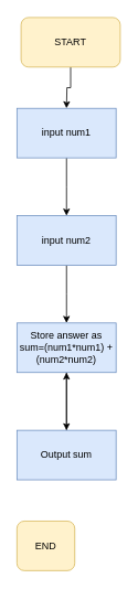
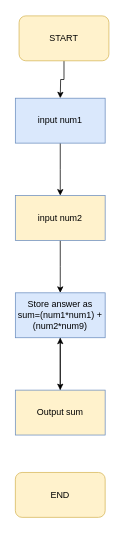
  <mxCell id="0" />
  <mxCell id="1" parent="0" />
  <mxCell id="2" style="edgeStyle=orthogonalEdgeStyle;rounded=0;orthogonalLoop=1;jettySize=auto;html=1;" parent="1" source="3" edge="1"><mxGeometry relative="1" as="geometry"><mxPoint x="80" y="130" as="targetPoint" /></mxGeometry></mxCell>
  <mxCell id="3" value="START" style="rounded=1;whiteSpace=wrap;html=1;fillColor=#fff2cc;strokeColor=#d6b656;" parent="1" vertex="1"><mxGeometry x="25" y="20" width="120" height="60" as="geometry" /></mxCell>
  <mxCell id="4" style="edgeStyle=orthogonalEdgeStyle;rounded=0;orthogonalLoop=1;jettySize=auto;html=1;" parent="1" source="5" edge="1"><mxGeometry relative="1" as="geometry"><mxPoint x="80" y="260" as="targetPoint" /></mxGeometry></mxCell>
  <mxCell id="5" value="input num1" style="rounded=0;whiteSpace=wrap;html=1;fillColor=#dae8fc;strokeColor=#6c8ebf;" parent="1" vertex="1"><mxGeometry x="20" y="130" width="120" height="60" as="geometry" /></mxCell>
  <mxCell id="6" style="edgeStyle=orthogonalEdgeStyle;rounded=0;orthogonalLoop=1;jettySize=auto;html=1;" parent="1" source="7" edge="1"><mxGeometry relative="1" as="geometry"><mxPoint x="80" y="390" as="targetPoint" /></mxGeometry></mxCell>
- <mxCell id="7" value="input num2" style="rounded=0;whiteSpace=wrap;html=1;fillColor=#dae8fc;strokeColor=#6c8ebf;" parent="1" vertex="1"><mxGeometry x="20" y="260" width="120" height="60" as="geometry" /></mxCell>
+ <mxCell id="7" value="input num2" style="rounded=0;whiteSpace=wrap;html=1;fillColor=#fff2cc;strokeColor=#6c8ebf;" parent="1" vertex="1"><mxGeometry x="20" y="260" width="120" height="60" as="geometry" /></mxCell>
  <mxCell id="8" style="edgeStyle=orthogonalEdgeStyle;rounded=0;orthogonalLoop=1;jettySize=auto;html=1;" parent="1" source="9" edge="1"><mxGeometry relative="1" as="geometry"><mxPoint x="80" y="520" as="targetPoint" /></mxGeometry></mxCell>
- <mxCell id="9" value="Store answer as sum=(num1*num1) +(num2*num2)" style="rounded=0;whiteSpace=wrap;html=1;fillColor=#dae8fc;strokeColor=#6c8ebf;" parent="1" vertex="1"><mxGeometry x="20" y="390" width="120" height="60" as="geometry" /></mxCell>
+ <mxCell id="9" value="Store answer as sum=(num1*num1) +(num2*num9)" style="rounded=0;whiteSpace=wrap;html=1;fillColor=#dae8fc;strokeColor=#6c8ebf;" parent="1" vertex="1"><mxGeometry x="20" y="390" width="120" height="60" as="geometry" /></mxCell>
  <mxCell id="10" value="" style="edgeStyle=orthogonalEdgeStyle;rounded=0;orthogonalLoop=1;jettySize=auto;html=1;" parent="1" source="11" target="9" edge="1"><mxGeometry relative="1" as="geometry" /></mxCell>
- <mxCell id="11" value="Output sum" style="rounded=0;whiteSpace=wrap;html=1;fillColor=#dae8fc;strokeColor=#6c8ebf;" parent="1" vertex="1"><mxGeometry x="20" y="520" width="120" height="60" as="geometry" /></mxCell>
- <mxCell id="12" value="END" style="rounded=1;whiteSpace=wrap;html=1;fillColor=#fff2cc;strokeColor=#d6b656;" parent="1" vertex="1"><mxGeometry x="20" y="630" width="70" height="60" as="geometry" /></mxCell>
+ <mxCell id="11" value="Output sum" style="rounded=0;whiteSpace=wrap;html=1;fillColor=#fff2cc;strokeColor=#6c8ebf;" parent="1" vertex="1"><mxGeometry x="20" y="520" width="120" height="60" as="geometry" /></mxCell>
+ <mxCell id="12" value="END" style="rounded=1;whiteSpace=wrap;html=1;fillColor=#fff2cc;strokeColor=#d6b656;" parent="1" vertex="1"><mxGeometry x="20" y="630" width="120" height="60" as="geometry" /></mxCell>
